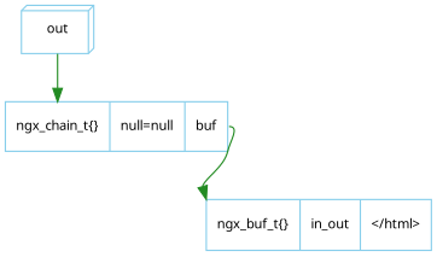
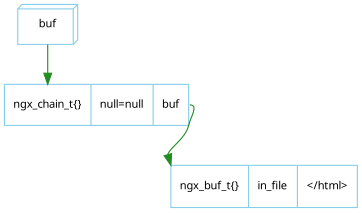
  digraph {
    rankdir=TB
    node [color=skyblue fontname=Verdana fontsize=10 shape=record]
    edge [color=forestgreen fontname=Verdana fontsize=10]
-   out [shape=box3d]
+   out [shape=box3d label=buf]
    n2 [label="<head>ngx_chain_t\{\}|<next>null=null|<buf>buf"]
-   n3 [label="ngx_buf_t\{\}|in_out|\</html\>"]
+   n3 [label="ngx_buf_t\{\}|in_file|\</html\>"]
    out -> n2 [headport=head]
    n2 -> n3 [headport=nw tailport=buf]
  }
